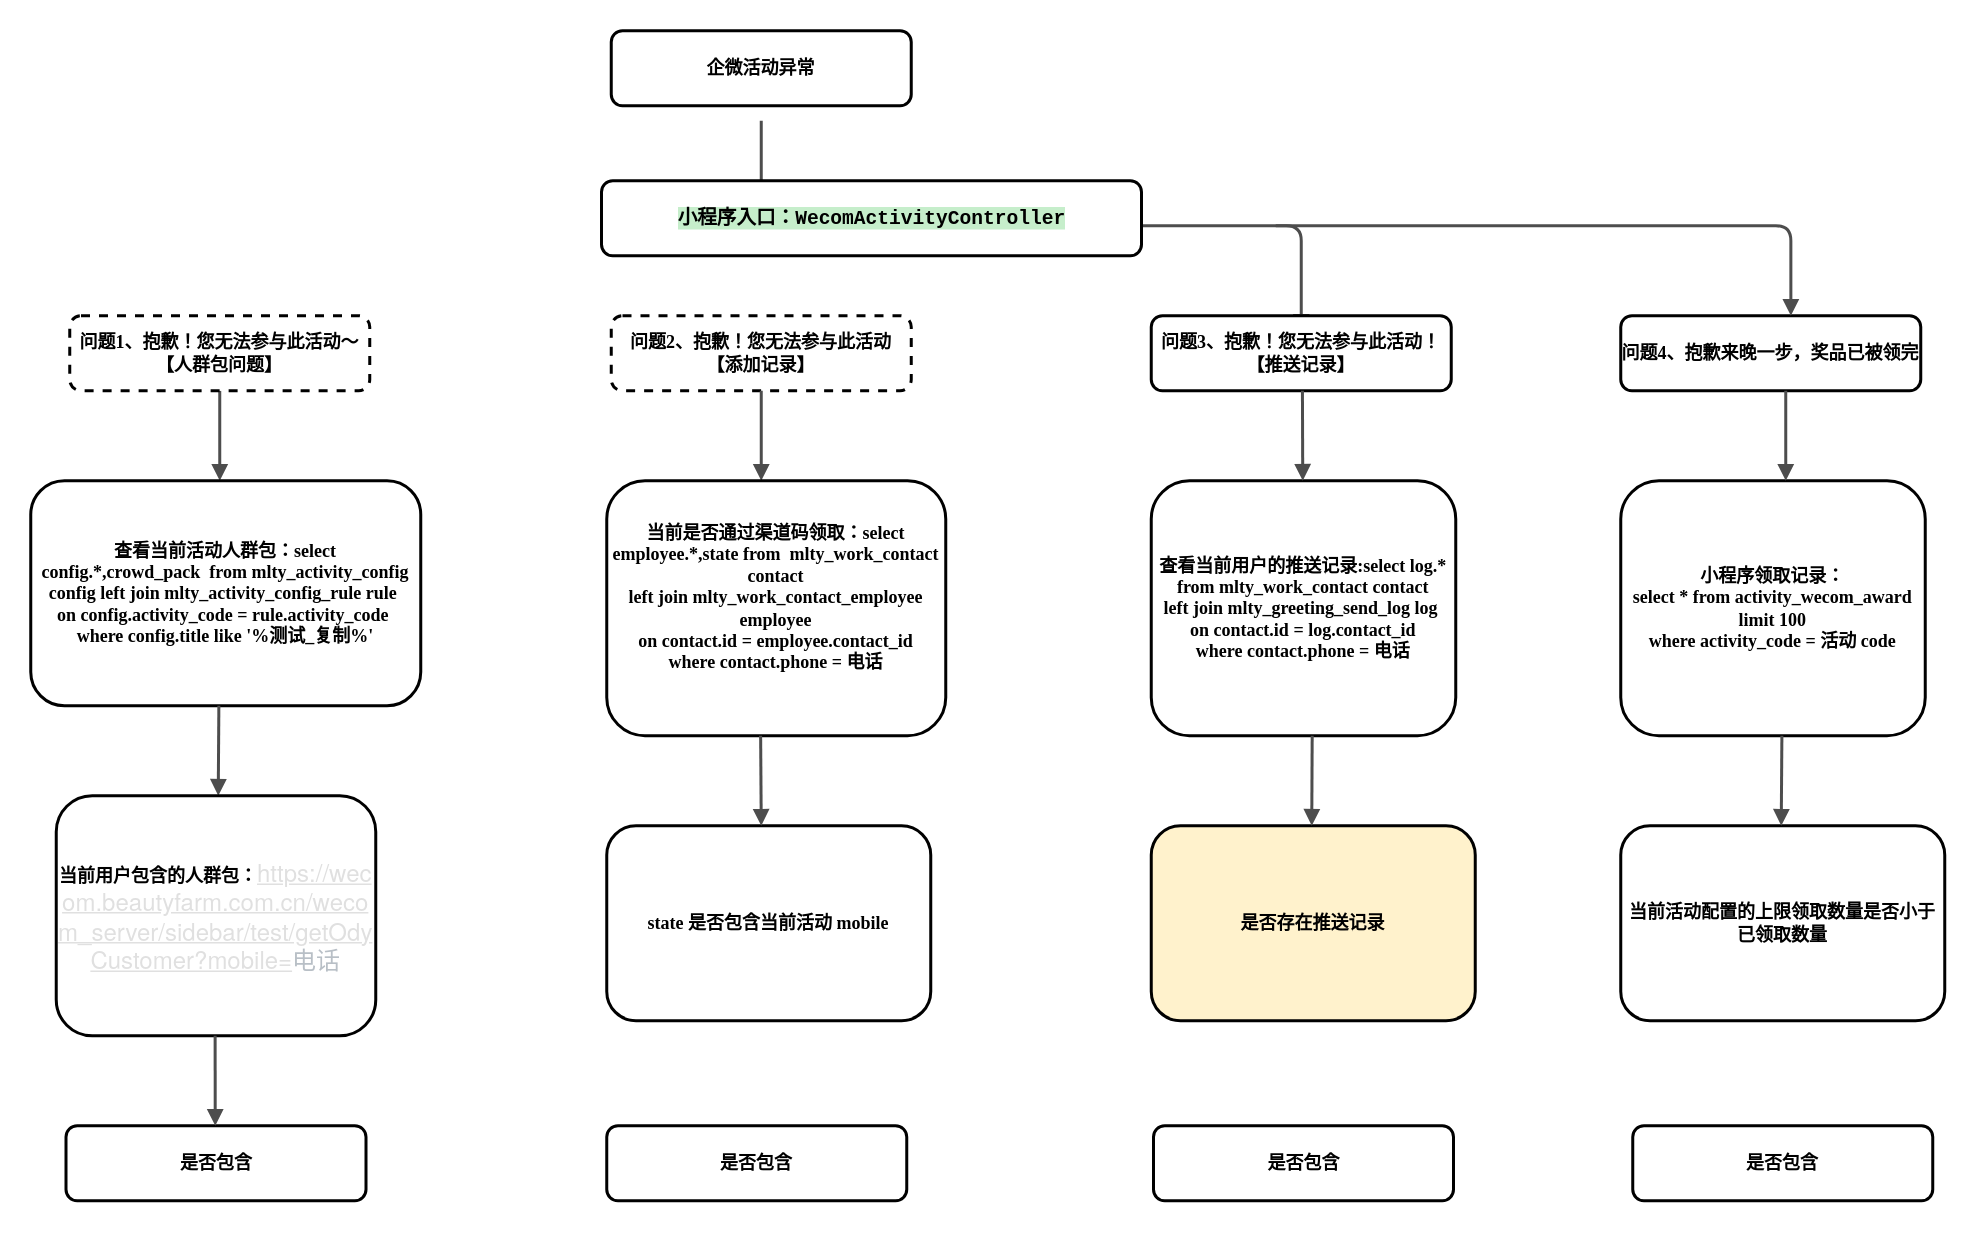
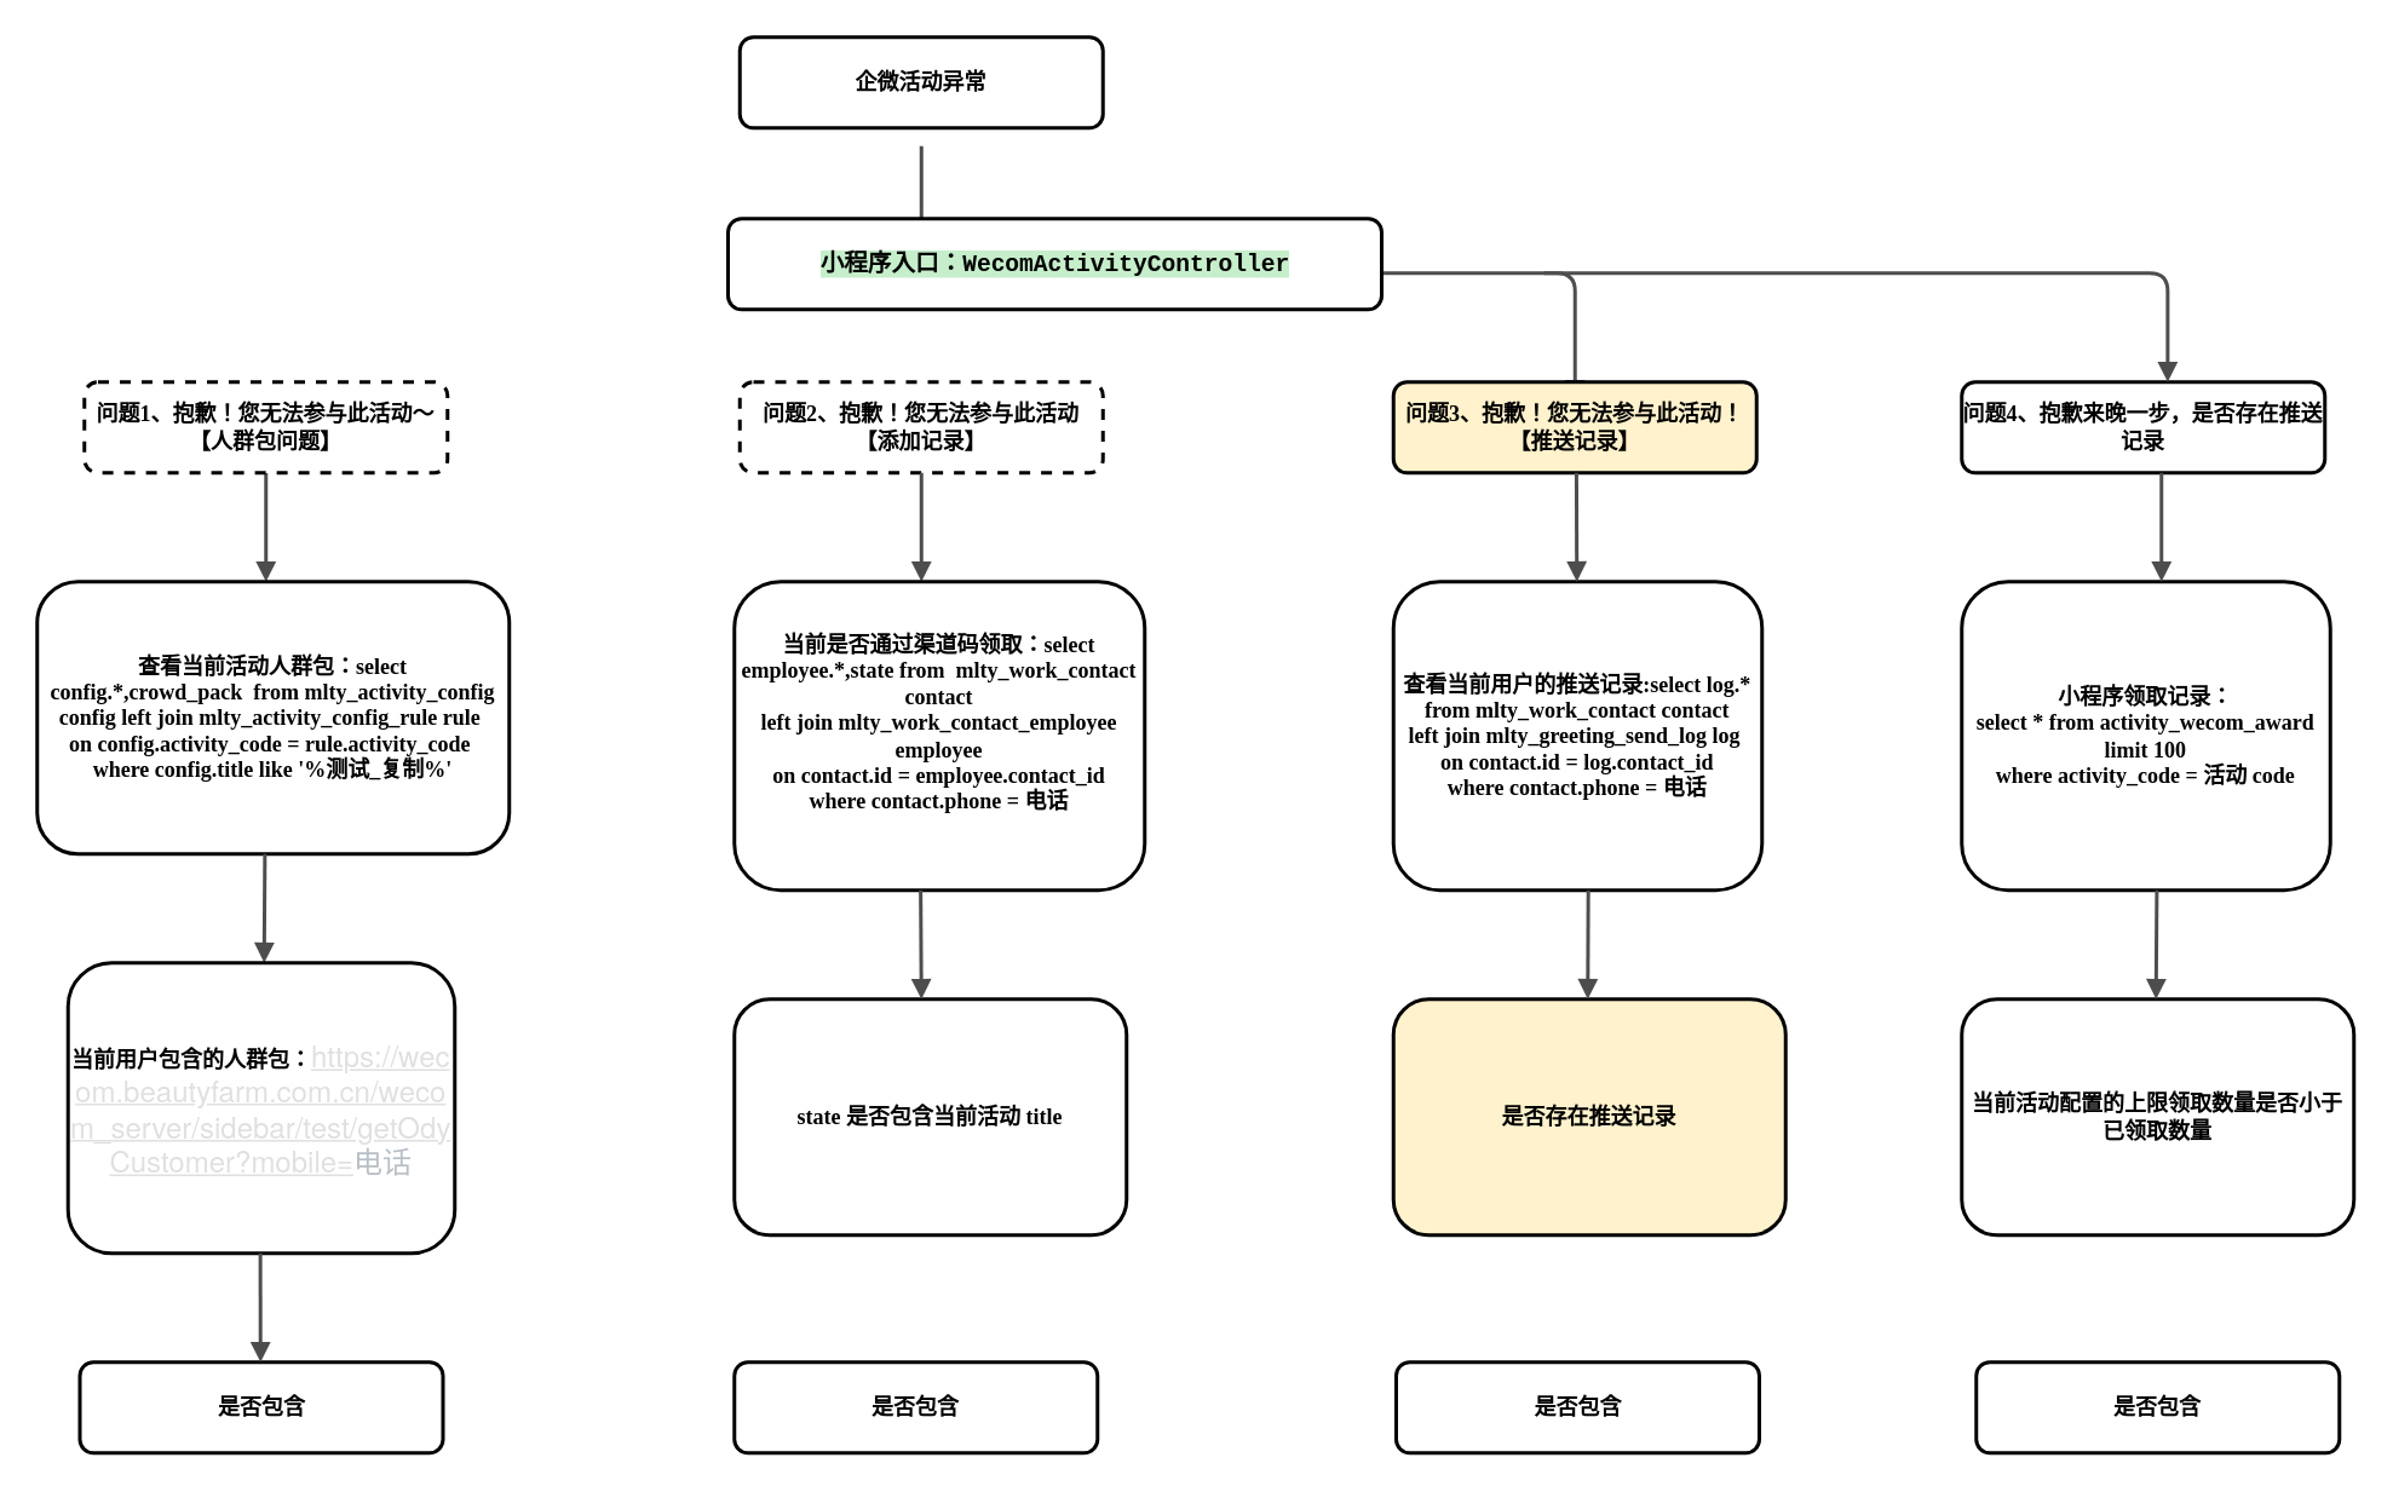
  <mxCell id="0" />
  <mxCell id="1" parent="0" />
  <mxCell id="2" value="" style="edgeStyle=orthogonalEdgeStyle;rounded=1;html=1;labelBackgroundColor=none;endArrow=block;endFill=1;strokeColor=#4D4D4D;strokeWidth=2;fontFamily=Verdana;fontSize=12;fontStyle=1" parent="1" edge="1"><mxGeometry relative="1" as="geometry"><mxPoint x="507" y="80" as="sourcePoint" /><mxPoint x="867" y="220" as="targetPoint" /><Array as="points"><mxPoint x="507" y="150" /><mxPoint x="867" y="150" /></Array></mxGeometry></mxCell>
  <mxCell id="3" value="" style="edgeStyle=elbowEdgeStyle;rounded=1;html=1;labelBackgroundColor=none;endArrow=block;endFill=1;strokeColor=#4D4D4D;strokeWidth=2;fontFamily=Verdana;fontSize=12;fontStyle=1" parent="1" source="6" target="7" edge="1"><mxGeometry relative="1" as="geometry" /></mxCell>
  <mxCell id="4" value="" style="edgeStyle=elbowEdgeStyle;rounded=1;html=1;labelBackgroundColor=none;endArrow=block;endFill=1;strokeColor=#4D4D4D;strokeWidth=2;fontFamily=Verdana;fontSize=10;" parent="1" source="14" edge="1"><mxGeometry relative="1" as="geometry"><mxPoint x="506.667" y="440" as="targetPoint" /></mxGeometry></mxCell>
  <mxCell id="5" value="" style="edgeStyle=elbowEdgeStyle;rounded=1;html=1;labelBackgroundColor=none;endArrow=block;endFill=1;strokeColor=#4D4D4D;strokeWidth=2;fontFamily=Verdana;fontSize=10;" parent="1" source="7" edge="1"><mxGeometry relative="1" as="geometry"><mxPoint x="143.333" y="440" as="targetPoint" /></mxGeometry></mxCell>
  <mxCell id="6" value="问题1、抱歉！您无法参与此活动～  【人群包问题】" style="whiteSpace=wrap;html=1;rounded=1;shadow=0;comic=0;strokeWidth=2;fontFamily=Verdana;align=center;fontSize=12;fontStyle=1;dashed=1;" parent="1" vertex="1"><mxGeometry x="46" y="210" width="200" height="50" as="geometry" /></mxCell>
  <mxCell id="7" value="&lt;div&gt;查看当前活动人群包：select config.*,crowd_pack&amp;nbsp; from mlty_activity_config config left join mlty_activity_config_rule rule&amp;nbsp;&lt;/div&gt;&lt;div&gt;on config.activity_code = rule.activity_code&amp;nbsp;&lt;/div&gt;&lt;div&gt;where config.title like '%测试_复制%'&lt;/div&gt;" style="whiteSpace=wrap;html=1;rounded=1;shadow=0;comic=0;strokeWidth=2;fontFamily=Verdana;align=center;fontSize=12;fontStyle=1" parent="1" vertex="1"><mxGeometry x="20" y="320" width="260" height="150" as="geometry" /></mxCell>
  <mxCell id="8" value="问题2、抱歉！您无法参与此活动       【添加记录】" style="whiteSpace=wrap;html=1;rounded=1;shadow=0;comic=0;strokeWidth=2;fontFamily=Verdana;align=center;fontSize=12;fontStyle=1;dashed=1;" parent="1" vertex="1"><mxGeometry x="407" y="210" width="200" height="50" as="geometry" /></mxCell>
  <mxCell id="9" value="企微活动异常" style="whiteSpace=wrap;html=1;rounded=1;shadow=0;comic=0;strokeWidth=2;fontFamily=Verdana;align=center;fontSize=12;fontStyle=1" parent="1" vertex="1"><mxGeometry x="407" y="20" width="200" height="50" as="geometry" /></mxCell>
- <mxCell id="10" value="问题3、抱歉！您无法参与此活动！     【推送记录】" style="whiteSpace=wrap;html=1;rounded=1;shadow=0;comic=0;strokeWidth=2;fontFamily=Verdana;align=center;fontSize=12;fontStyle=1" parent="1" vertex="1"><mxGeometry x="767" y="210" width="200" height="50" as="geometry" /></mxCell>
+ <mxCell id="10" value="问题3、抱歉！您无法参与此活动！     【推送记录】" style="whiteSpace=wrap;html=1;rounded=1;shadow=0;comic=0;strokeWidth=2;fontFamily=Verdana;align=center;fontSize=12;fontStyle=1;fillColor=#fff2cc;" parent="1" vertex="1"><mxGeometry x="767" y="210" width="200" height="50" as="geometry" /></mxCell>
  <mxCell id="11" value="&lt;div&gt;查看当前用户的推送记录:select log.* from mlty_work_contact contact&lt;/div&gt;&lt;div&gt;left join mlty_greeting_send_log log&amp;nbsp;&lt;/div&gt;&lt;div&gt;on contact.id = log.contact_id&lt;/div&gt;&lt;div&gt;where contact.phone = 电话&lt;/div&gt;" style="whiteSpace=wrap;html=1;rounded=1;shadow=0;comic=0;strokeWidth=2;fontFamily=Verdana;align=center;fontSize=12;fontStyle=1" parent="1" vertex="1"><mxGeometry x="767" y="320" width="203" height="170" as="geometry" /></mxCell>
  <mxCell id="12" value="&lt;pre style=&quot;background-color:#c6eecb;color:#000000;font-family:'Courier',monospace;font-size:9.8pt;&quot;&gt;&lt;pre style=&quot;border-color: var(--border-color); font-family: Courier, monospace; font-size: 9.8pt;&quot;&gt;小程序入口：WecomActivityController&lt;/pre&gt;&lt;/pre&gt;" style="whiteSpace=wrap;html=1;fontFamily=Verdana;rounded=1;shadow=0;comic=0;strokeWidth=2;fontStyle=1;" vertex="1" parent="1"><mxGeometry x="400.5" y="120" width="360" height="50" as="geometry" /></mxCell>
  <mxCell id="13" value="" style="edgeStyle=elbowEdgeStyle;rounded=1;html=1;labelBackgroundColor=none;endArrow=block;endFill=1;strokeColor=#4D4D4D;strokeWidth=2;fontFamily=Verdana;fontSize=10;" edge="1" parent="1" source="8" target="14"><mxGeometry relative="1" as="geometry"><mxPoint x="507" y="260" as="sourcePoint" /><mxPoint x="506.667" y="440" as="targetPoint" /></mxGeometry></mxCell>
  <mxCell id="14" value="&lt;div&gt;当前是否通过渠道码领取：select employee.*,state from&amp;nbsp; mlty_work_contact contact&lt;/div&gt;&lt;div&gt;left join mlty_work_contact_employee employee&lt;/div&gt;&lt;div&gt;on contact.id = employee.contact_id&lt;/div&gt;&lt;div&gt;where contact.phone = 电话&lt;/div&gt;&lt;div&gt;&lt;br&gt;&lt;/div&gt;" style="whiteSpace=wrap;html=1;rounded=1;shadow=0;comic=0;strokeWidth=2;fontFamily=Verdana;align=center;fontSize=12;fontStyle=1" vertex="1" parent="1"><mxGeometry x="404" y="320" width="226" height="170" as="geometry" /></mxCell>
  <mxCell id="15" value="" style="edgeStyle=elbowEdgeStyle;rounded=1;html=1;labelBackgroundColor=none;endArrow=block;endFill=1;strokeColor=#4D4D4D;strokeWidth=2;fontFamily=Verdana;fontSize=12;fontStyle=1" edge="1" parent="1"><mxGeometry relative="1" as="geometry"><mxPoint x="145.41" y="470" as="sourcePoint" /><mxPoint x="145.41" y="530" as="targetPoint" /></mxGeometry></mxCell>
  <mxCell id="16" value="当前用户包含的人群包：&lt;span class=&quot;md-link md-pair-s&quot; spellcheck=&quot;false&quot; style=&quot;box-sizing: border-box; word-break: break-all; caret-color: rgb(184, 191, 198); color: rgb(184, 191, 198); font-family: &amp;quot;Helvetica Neue&amp;quot;, Helvetica, Arial, &amp;quot;Segoe UI Emoji&amp;quot;, sans-serif; font-size: 16px; font-weight: normal; orphans: 4; text-align: start; text-size-adjust: auto;&quot;&gt;&lt;a href=&quot;https://wecom.beautyfarm.com.cn/wecom_server/sidebar/test/getOdyCustomer?mobile=&quot; style=&quot;box-sizing: border-box; cursor: pointer; outline: 0px; transition: all 0.2s ease-in-out 0s; color: rgb(224, 224, 224); -webkit-user-drag: none;&quot;&gt;https://wecom.beautyfarm.com.cn/wecom_server/sidebar/test/getOdyCustomer?mobile=&lt;/a&gt;&lt;/span&gt;&lt;span class=&quot;md-plain md-expand&quot; style=&quot;box-sizing: border-box; caret-color: rgb(184, 191, 198); color: rgb(184, 191, 198); font-family: &amp;quot;Helvetica Neue&amp;quot;, Helvetica, Arial, &amp;quot;Segoe UI Emoji&amp;quot;, sans-serif; font-size: 16px; font-weight: normal; orphans: 4; text-align: start; text-size-adjust: auto;&quot;&gt;电话&lt;/span&gt;" style="whiteSpace=wrap;html=1;rounded=1;shadow=0;comic=0;strokeWidth=2;fontFamily=Verdana;align=center;fontSize=12;fontStyle=1" vertex="1" parent="1"><mxGeometry x="37" y="530" width="213" height="160" as="geometry" /></mxCell>
  <mxCell id="17" value="是否包含" style="whiteSpace=wrap;html=1;rounded=1;shadow=0;comic=0;strokeWidth=2;fontFamily=Verdana;align=center;fontSize=12;fontStyle=1" vertex="1" parent="1"><mxGeometry x="43.5" y="750" width="200" height="50" as="geometry" /></mxCell>
  <mxCell id="18" value="" style="edgeStyle=elbowEdgeStyle;rounded=1;html=1;labelBackgroundColor=none;endArrow=block;endFill=1;strokeColor=#4D4D4D;strokeWidth=2;fontFamily=Verdana;fontSize=12;fontStyle=1" edge="1" parent="1"><mxGeometry relative="1" as="geometry"><mxPoint x="142.91" y="690" as="sourcePoint" /><mxPoint x="142.91" y="750" as="targetPoint" /></mxGeometry></mxCell>
- <mxCell id="19" value="state 是否包含当前活动 mobile" style="whiteSpace=wrap;html=1;rounded=1;shadow=0;comic=0;strokeWidth=2;fontFamily=Verdana;align=center;fontSize=12;fontStyle=1" vertex="1" parent="1"><mxGeometry x="404" y="550" width="216" height="130" as="geometry" /></mxCell>
+ <mxCell id="19" value="state 是否包含当前活动 title" style="whiteSpace=wrap;html=1;rounded=1;shadow=0;comic=0;strokeWidth=2;fontFamily=Verdana;align=center;fontSize=12;fontStyle=1" vertex="1" parent="1"><mxGeometry x="404" y="550" width="216" height="130" as="geometry" /></mxCell>
  <mxCell id="20" value="" style="edgeStyle=elbowEdgeStyle;rounded=1;html=1;labelBackgroundColor=none;endArrow=block;endFill=1;strokeColor=#4D4D4D;strokeWidth=2;fontFamily=Verdana;fontSize=10;" edge="1" parent="1"><mxGeometry relative="1" as="geometry"><mxPoint x="506.59" y="490" as="sourcePoint" /><mxPoint x="506.59" y="550" as="targetPoint" /></mxGeometry></mxCell>
- <mxCell id="21" value="问题4、抱歉来晚一步，奖品已被领完" style="whiteSpace=wrap;html=1;rounded=1;shadow=0;comic=0;strokeWidth=2;fontFamily=Verdana;align=center;fontSize=12;fontStyle=1" vertex="1" parent="1"><mxGeometry x="1080" y="210" width="200" height="50" as="geometry" /></mxCell>
+ <mxCell id="21" value="问题4、抱歉来晚一步，是否存在推送记录" style="whiteSpace=wrap;html=1;rounded=1;shadow=0;comic=0;strokeWidth=2;fontFamily=Verdana;align=center;fontSize=12;fontStyle=1" vertex="1" parent="1"><mxGeometry x="1080" y="210" width="200" height="50" as="geometry" /></mxCell>
  <mxCell id="22" value="" style="edgeStyle=elbowEdgeStyle;rounded=1;html=1;labelBackgroundColor=none;endArrow=block;endFill=1;strokeColor=#4D4D4D;strokeWidth=2;fontFamily=Verdana;fontSize=10;" edge="1" parent="1" target="21"><mxGeometry relative="1" as="geometry"><mxPoint x="850" y="150" as="sourcePoint" /><mxPoint x="1060" y="200" as="targetPoint" /><Array as="points"><mxPoint x="1193.41" y="170" /></Array></mxGeometry></mxCell>
  <mxCell id="23" value="" style="edgeStyle=elbowEdgeStyle;rounded=1;html=1;labelBackgroundColor=none;endArrow=block;endFill=1;strokeColor=#4D4D4D;strokeWidth=2;fontFamily=Verdana;fontSize=10;" edge="1" parent="1"><mxGeometry relative="1" as="geometry"><mxPoint x="867.79" y="260" as="sourcePoint" /><mxPoint x="867.79" y="320" as="targetPoint" /></mxGeometry></mxCell>
  <mxCell id="24" value="小程序领取记录：&lt;br&gt;&lt;div&gt;select * from activity_wecom_award limit 100&lt;/div&gt;&lt;div&gt;where activity_code = 活动 code&lt;/div&gt;" style="whiteSpace=wrap;html=1;rounded=1;shadow=0;comic=0;strokeWidth=2;fontFamily=Verdana;align=center;fontSize=12;fontStyle=1" vertex="1" parent="1"><mxGeometry x="1080" y="320" width="203" height="170" as="geometry" /></mxCell>
  <mxCell id="25" value="" style="edgeStyle=elbowEdgeStyle;rounded=1;html=1;labelBackgroundColor=none;endArrow=block;endFill=1;strokeColor=#4D4D4D;strokeWidth=2;fontFamily=Verdana;fontSize=10;" edge="1" parent="1"><mxGeometry relative="1" as="geometry"><mxPoint x="1190" y="260" as="sourcePoint" /><mxPoint x="1190" y="320" as="targetPoint" /></mxGeometry></mxCell>
  <mxCell id="26" value="是否存在推送记录" style="whiteSpace=wrap;html=1;rounded=1;shadow=0;comic=0;strokeWidth=2;fontFamily=Verdana;align=center;fontSize=12;fontStyle=1;fillColor=#fff2cc;" vertex="1" parent="1"><mxGeometry x="767" y="550" width="216" height="130" as="geometry" /></mxCell>
  <mxCell id="27" value="当前活动配置的上限领取数量是否小于已领取数量" style="whiteSpace=wrap;html=1;rounded=1;shadow=0;comic=0;strokeWidth=2;fontFamily=Verdana;align=center;fontSize=12;fontStyle=1" vertex="1" parent="1"><mxGeometry x="1080" y="550" width="216" height="130" as="geometry" /></mxCell>
  <mxCell id="28" value="" style="edgeStyle=elbowEdgeStyle;rounded=1;html=1;labelBackgroundColor=none;endArrow=block;endFill=1;strokeColor=#4D4D4D;strokeWidth=2;fontFamily=Verdana;fontSize=10;" edge="1" parent="1"><mxGeometry relative="1" as="geometry"><mxPoint x="874.29" y="490" as="sourcePoint" /><mxPoint x="874.29" y="550" as="targetPoint" /></mxGeometry></mxCell>
  <mxCell id="29" value="" style="edgeStyle=elbowEdgeStyle;rounded=1;html=1;labelBackgroundColor=none;endArrow=block;endFill=1;strokeColor=#4D4D4D;strokeWidth=2;fontFamily=Verdana;fontSize=10;" edge="1" parent="1"><mxGeometry relative="1" as="geometry"><mxPoint x="1187.43" y="490" as="sourcePoint" /><mxPoint x="1187.43" y="550" as="targetPoint" /></mxGeometry></mxCell>
  <mxCell id="30" value="是否包含" style="whiteSpace=wrap;html=1;rounded=1;shadow=0;comic=0;strokeWidth=2;fontFamily=Verdana;align=center;fontSize=12;fontStyle=1" vertex="1" parent="1"><mxGeometry x="404" y="750" width="200" height="50" as="geometry" /></mxCell>
  <mxCell id="31" value="是否包含" style="whiteSpace=wrap;html=1;rounded=1;shadow=0;comic=0;strokeWidth=2;fontFamily=Verdana;align=center;fontSize=12;fontStyle=1" vertex="1" parent="1"><mxGeometry x="768.5" y="750" width="200" height="50" as="geometry" /></mxCell>
  <mxCell id="32" value="是否包含" style="whiteSpace=wrap;html=1;rounded=1;shadow=0;comic=0;strokeWidth=2;fontFamily=Verdana;align=center;fontSize=12;fontStyle=1" vertex="1" parent="1"><mxGeometry x="1088" y="750" width="200" height="50" as="geometry" /></mxCell>
